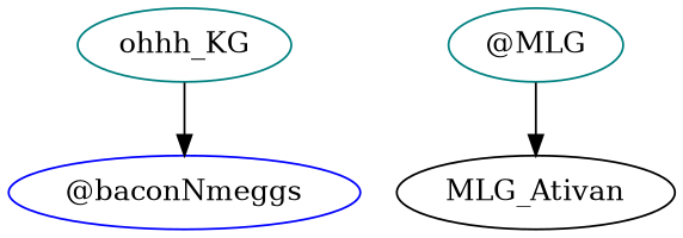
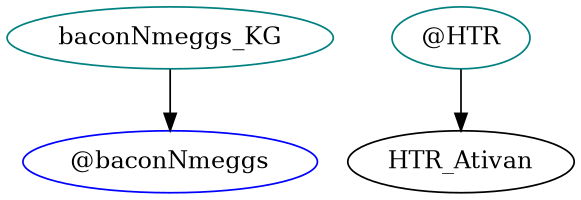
  strict digraph {
    node [color=teal]
    "@baconNmeggs" [color=blue]
-   ohhh_KG
-   HTR_Ativan [color=black label=MLG_Ativan]
-   "@MLG"
+   ohhh_KG [label=baconNmeggs_KG]
+   HTR_Ativan [color=black]
+   "@MLG" [label="@HTR"]
    ohhh_KG -> "@baconNmeggs" [tweetid=240213408589443072]
    "@MLG" -> HTR_Ativan [tweetid=241295682810560512]
  }
